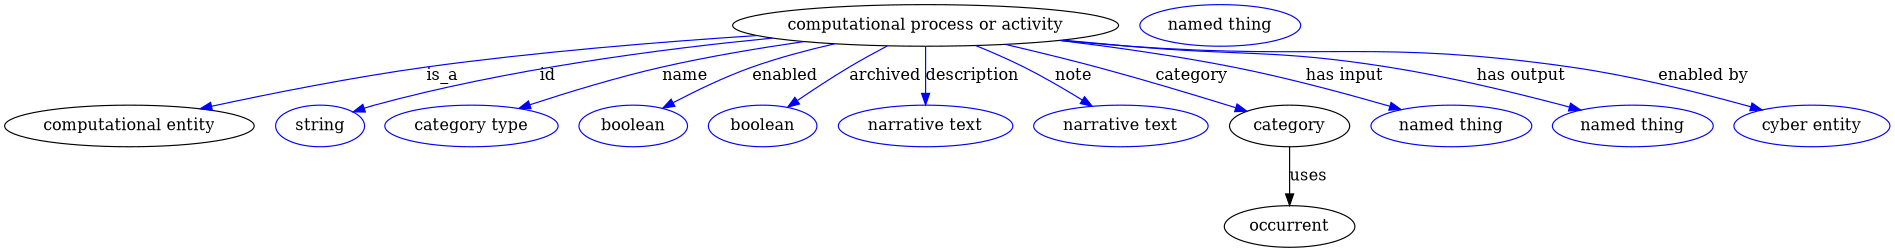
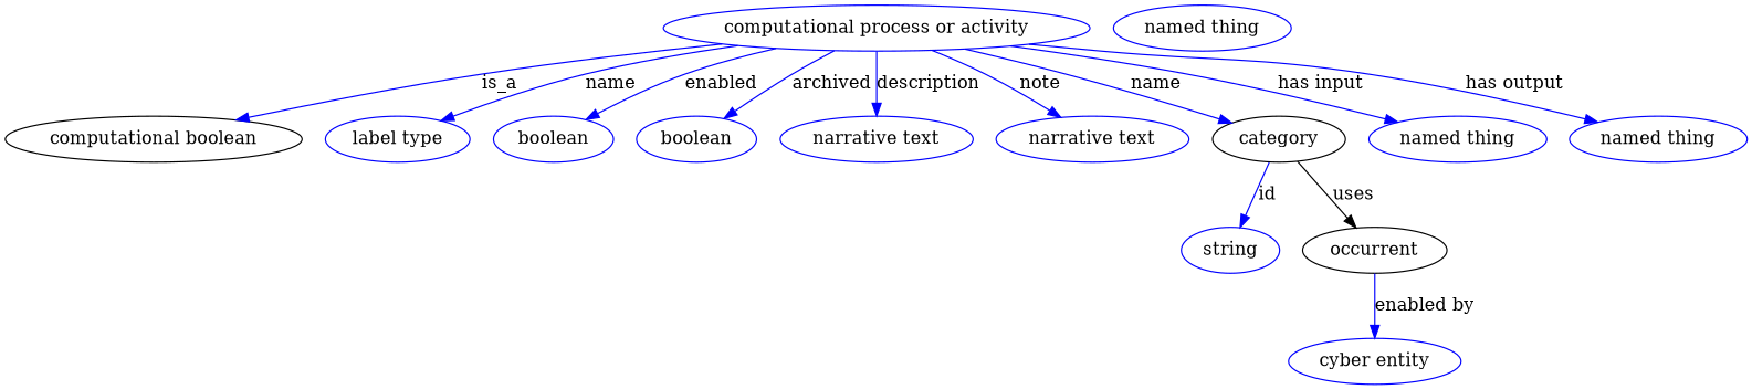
  digraph {
    node [color=blue]
    edge [color=blue style=solid]
-   n1 [height=0.5 label="computational process or activity" width=4.6399 color=""]
-   "computational entity" [height=0.5 width=2.997 color=""]
+   n1 [height=0.5 label="computational process or activity" width=4.6399]
+   "computational entity" [height=0.5 width=2.997 label="computational boolean" color=""]
    n3 [height=0.5 label=string width=1.0652]
-   n4 [height=0.5 label="category type" width=1.5707]
+   n4 [height=0.5 label="label type" width=1.5707]
    n5 [height=0.5 label=boolean width=1.2999]
    n6 [height=0.5 label=boolean width=1.2999]
    n7 [height=0.5 label="narrative text" width=2.0943]
    n8 [height=0.5 label="narrative text" width=2.0943]
    category [height=0.5 width=1.4443 color=""]
    n10 [height=0.5 label="named thing" width=1.9318]
    n11 [height=0.5 label="named thing" width=1.9318]
    n12 [height=0.5 label="cyber entity" width=1.8776]
    occurrent [height=0.5 width=1.5707 color=""]
    n14 [height=0.5 label="named thing" width=1.9318]
    n1 -> "computational entity" [label=is_a style=""]
-   n1 -> n3 [label=id]
+   category -> n3 [label=id]
    n1 -> n4 [label=name]
    n1 -> n5 [label=enabled]
    n1 -> n6 [label=archived]
    n1 -> n7 [label=description]
    n1 -> n8 [label=note]
-   n1 -> category [label=category]
+   n1 -> category [label=name]
    n1 -> n10 [label="has input"]
    n1 -> n11 [label="has output"]
-   n1 -> n12 [label="enabled by"]
+   occurrent -> n12 [label="enabled by"]
    category -> occurrent [label=uses color="" style=""]
  }
